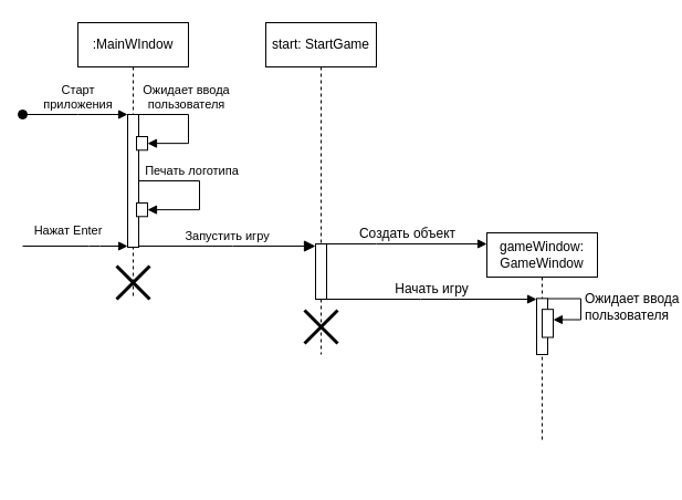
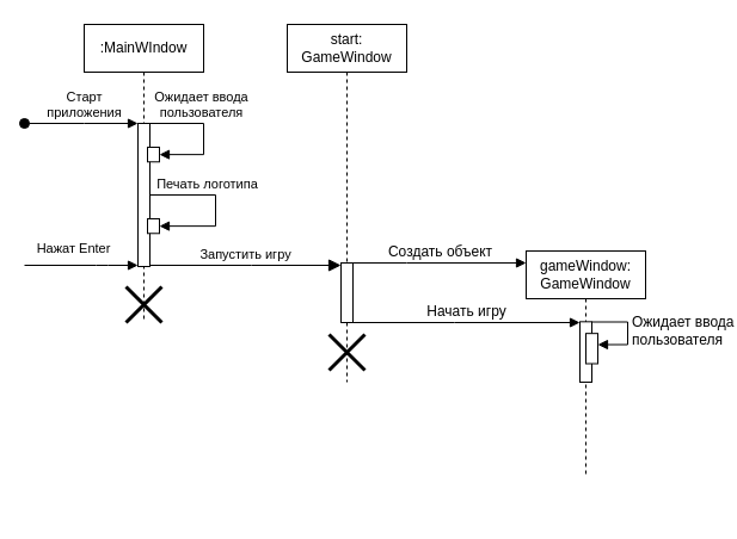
  <mxCell id="0" />
  <mxCell id="1" parent="0" />
  <mxCell id="2" value=":MainWIndow" style="shape=umlLifeline;perimeter=lifelinePerimeter;whiteSpace=wrap;html=1;container=0;dropTarget=0;collapsible=0;recursiveResize=1;outlineConnect=0;portConstraint=eastwest;newEdgeStyle={&quot;edgeStyle&quot;:&quot;elbowEdgeStyle&quot;,&quot;elbow&quot;:&quot;vertical&quot;,&quot;curved&quot;:0,&quot;rounded&quot;:0};portConstraintRotation=0;noLabel=0;connectable=1;allowArrows=1;snapToPoint=0;fixDash=0;expand=1;editable=1;movable=1;resizable=1;rotatable=1;deletable=1;locked=0;comic=0;enumerate=0;treeMoving=0;treeFolding=0;resizeHeight=0;resizeWidth=0;autosize=0;movableLabel=0;backgroundOutline=0;metaEdit=0;rounded=0;glass=0;gradientColor=none;" parent="1" vertex="1"><mxGeometry x="70" y="20" width="100" height="250" as="geometry" /></mxCell>
  <mxCell id="3" value="" style="html=1;points=[];perimeter=orthogonalPerimeter;outlineConnect=0;targetShapes=umlLifeline;portConstraint=eastwest;newEdgeStyle={&quot;edgeStyle&quot;:&quot;elbowEdgeStyle&quot;,&quot;elbow&quot;:&quot;vertical&quot;,&quot;curved&quot;:0,&quot;rounded&quot;:0};" parent="2" vertex="1"><mxGeometry x="45" y="83" width="10" height="120" as="geometry" /></mxCell>
  <mxCell id="4" value="Старт &lt;br&gt;приложения" style="html=1;verticalAlign=bottom;startArrow=oval;endArrow=block;startSize=8;edgeStyle=elbowEdgeStyle;elbow=vertical;curved=0;rounded=0;" parent="2" target="3" edge="1"><mxGeometry x="0.054" relative="1" as="geometry"><mxPoint x="-50" y="83" as="sourcePoint" /><Array as="points"><mxPoint y="83" /><mxPoint y="82" /></Array><mxPoint as="offset" /></mxGeometry></mxCell>
  <mxCell id="5" value="Печать логотипа" style="html=1;verticalAlign=bottom;endArrow=block;edgeStyle=elbowEdgeStyle;elbow=vertical;curved=0;rounded=0;" parent="2" source="3" target="6" edge="1"><mxGeometry x="-0.256" relative="1" as="geometry"><mxPoint x="115" y="105.0" as="sourcePoint" /><Array as="points"><mxPoint x="110" y="74.333" /><mxPoint x="130" y="74.333" /><mxPoint x="130" y="105.0" /></Array><mxPoint x="60" y="74.333" as="targetPoint" /><mxPoint as="offset" /></mxGeometry></mxCell>
  <mxCell id="6" value="" style="html=1;points=[];perimeter=orthogonalPerimeter;outlineConnect=0;targetShapes=umlLifeline;portConstraint=eastwest;newEdgeStyle={&quot;edgeStyle&quot;:&quot;elbowEdgeStyle&quot;,&quot;elbow&quot;:&quot;vertical&quot;,&quot;curved&quot;:0,&quot;rounded&quot;:0};" parent="2" vertex="1"><mxGeometry x="53" y="163" width="10" height="12.267" as="geometry" /></mxCell>
  <mxCell id="7" value="Ожидает ввода &lt;br&gt;пользователя" style="html=1;verticalAlign=bottom;endArrow=block;edgeStyle=elbowEdgeStyle;elbow=vertical;curved=0;rounded=0;" edge="1" parent="2" target="8" source="3"><mxGeometry x="-0.197" relative="1" as="geometry"><mxPoint x="55" y="105.0" as="sourcePoint" /><Array as="points"><mxPoint x="100" y="83" /><mxPoint x="110" y="105.0" /><mxPoint x="130" y="105.0" /><mxPoint x="130" y="135.667" /></Array><mxPoint x="140" y="112.667" as="targetPoint" /><mxPoint as="offset" /></mxGeometry></mxCell>
  <mxCell id="8" value="" style="html=1;points=[];perimeter=orthogonalPerimeter;outlineConnect=0;targetShapes=umlLifeline;portConstraint=eastwest;newEdgeStyle={&quot;edgeStyle&quot;:&quot;elbowEdgeStyle&quot;,&quot;elbow&quot;:&quot;vertical&quot;,&quot;curved&quot;:0,&quot;rounded&quot;:0};" vertex="1" parent="2"><mxGeometry x="53" y="102.997" width="10" height="12.267" as="geometry" /></mxCell>
  <mxCell id="9" value="" style="shape=umlDestroy;whiteSpace=wrap;html=1;strokeWidth=3;targetShapes=umlLifeline;comic=0;strokeColor=default;fontFamily=Helvetica;fontSize=12;fontColor=default;fillColor=default;" vertex="1" parent="2"><mxGeometry x="35" y="220" width="30" height="30" as="geometry" /></mxCell>
- <mxCell id="10" value="start: StartGame" style="shape=umlLifeline;perimeter=lifelinePerimeter;whiteSpace=wrap;html=1;container=0;dropTarget=0;collapsible=0;recursiveResize=0;outlineConnect=0;portConstraint=eastwest;newEdgeStyle={&quot;edgeStyle&quot;:&quot;elbowEdgeStyle&quot;,&quot;elbow&quot;:&quot;vertical&quot;,&quot;curved&quot;:0,&quot;rounded&quot;:0};" parent="1" vertex="1"><mxGeometry x="240" y="20" width="100" height="300" as="geometry" /></mxCell>
+ <mxCell id="10" value="start: GameWindow" style="shape=umlLifeline;perimeter=lifelinePerimeter;whiteSpace=wrap;html=1;container=0;dropTarget=0;collapsible=0;recursiveResize=0;outlineConnect=0;portConstraint=eastwest;newEdgeStyle={&quot;edgeStyle&quot;:&quot;elbowEdgeStyle&quot;,&quot;elbow&quot;:&quot;vertical&quot;,&quot;curved&quot;:0,&quot;rounded&quot;:0};" parent="1" vertex="1"><mxGeometry x="240" y="20" width="100" height="300" as="geometry" /></mxCell>
  <mxCell id="11" value="" style="html=1;points=[];perimeter=orthogonalPerimeter;outlineConnect=0;targetShapes=umlLifeline;portConstraint=eastwest;newEdgeStyle={&quot;edgeStyle&quot;:&quot;elbowEdgeStyle&quot;,&quot;elbow&quot;:&quot;vertical&quot;,&quot;curved&quot;:0,&quot;rounded&quot;:0};" parent="10" vertex="1"><mxGeometry x="45" y="200" width="10" height="50" as="geometry" /></mxCell>
  <mxCell id="12" value="" style="shape=umlDestroy;whiteSpace=wrap;html=1;strokeWidth=3;targetShapes=umlLifeline;comic=0;strokeColor=default;fontFamily=Helvetica;fontSize=12;fontColor=default;fillColor=default;" vertex="1" parent="10"><mxGeometry x="35" y="260" width="30" height="30" as="geometry" /></mxCell>
  <mxCell id="13" value="Запустить игру" style="html=1;verticalAlign=bottom;endArrow=block;endSize=8;edgeStyle=elbowEdgeStyle;elbow=vertical;curved=0;rounded=0;endFill=1;" parent="1" edge="1"><mxGeometry relative="1" as="geometry"><mxPoint x="285" y="222" as="targetPoint" /><Array as="points"><mxPoint x="210" y="222" /><mxPoint x="200" y="232" /></Array><mxPoint x="125" y="222" as="sourcePoint" /></mxGeometry></mxCell>
  <mxCell id="14" value="" style="endArrow=block;html=1;rounded=0;endFill=1;" edge="1" parent="1"><mxGeometry width="50" height="50" relative="1" as="geometry"><mxPoint y="222" as="sourcePoint" x="20" /><mxPoint x="115" y="222" as="targetPoint" /><Array as="points"><mxPoint x="80" y="222" /><mxPoint x="90" y="222" /></Array></mxGeometry></mxCell>
  <mxCell id="15" value="Нажат Enter" style="edgeLabel;html=1;align=center;verticalAlign=middle;resizable=0;points=[];" vertex="1" connectable="0" parent="14"><mxGeometry x="0.288" y="1" relative="1" as="geometry"><mxPoint x="-21" y="-14" as="offset" /></mxGeometry></mxCell>
  <mxCell id="16" value="" style="group" vertex="1" connectable="0" parent="1"><mxGeometry x="420" y="210" width="120" height="220" as="geometry" /></mxCell>
  <mxCell id="17" value="Создать объект" style="html=1;verticalAlign=bottom;endArrow=block;edgeStyle=elbowEdgeStyle;elbow=vertical;curved=0;rounded=0;fontFamily=Helvetica;fontSize=12;fontColor=default;" edge="1" parent="16" source="11"><mxGeometry width="80" relative="1" as="geometry"><mxPoint x="-90" y="19" as="sourcePoint" /><mxPoint x="20" y="10" as="targetPoint" /><Array as="points"><mxPoint x="-80" y="10" /><mxPoint y="19" /></Array></mxGeometry></mxCell>
  <mxCell id="18" value="gameWindow: GameWindow" style="shape=umlLifeline;perimeter=lifelinePerimeter;whiteSpace=wrap;html=1;container=1;dropTarget=0;collapsible=0;recursiveResize=0;outlineConnect=0;portConstraint=eastwest;newEdgeStyle={&quot;edgeStyle&quot;:&quot;elbowEdgeStyle&quot;,&quot;elbow&quot;:&quot;vertical&quot;,&quot;curved&quot;:0,&quot;rounded&quot;:0};comic=0;strokeColor=default;fontFamily=Helvetica;fontSize=12;fontColor=default;fillColor=default;" vertex="1" parent="16"><mxGeometry x="20" width="100" height="190" as="geometry" /></mxCell>
  <mxCell id="19" value="" style="html=1;points=[];perimeter=orthogonalPerimeter;outlineConnect=0;targetShapes=umlLifeline;portConstraint=eastwest;newEdgeStyle={&quot;edgeStyle&quot;:&quot;elbowEdgeStyle&quot;,&quot;elbow&quot;:&quot;vertical&quot;,&quot;curved&quot;:0,&quot;rounded&quot;:0};comic=0;strokeColor=default;fontFamily=Helvetica;fontSize=12;fontColor=default;fillColor=default;" vertex="1" parent="18"><mxGeometry x="45" y="59.333" width="10" height="50.667" as="geometry" /></mxCell>
  <mxCell id="20" value="" style="html=1;points=[];perimeter=orthogonalPerimeter;outlineConnect=0;targetShapes=umlLifeline;portConstraint=eastwest;newEdgeStyle={&quot;edgeStyle&quot;:&quot;elbowEdgeStyle&quot;,&quot;elbow&quot;:&quot;vertical&quot;,&quot;curved&quot;:0,&quot;rounded&quot;:0};comic=0;strokeColor=default;fontFamily=Helvetica;fontSize=12;fontColor=default;fillColor=default;" vertex="1" parent="18"><mxGeometry x="50" y="69.167" width="10" height="25.333" as="geometry" /></mxCell>
  <mxCell id="21" value="Ожидает ввода &lt;br&gt;пользователя" style="html=1;align=left;spacingLeft=2;endArrow=block;rounded=0;edgeStyle=orthogonalEdgeStyle;curved=0;rounded=0;fontFamily=Helvetica;fontSize=12;fontColor=default;" edge="1" parent="18"><mxGeometry relative="1" as="geometry"><mxPoint x="55" y="59.5" as="sourcePoint" /><Array as="points"><mxPoint x="85" y="78.5" /></Array><mxPoint x="60" y="78.538" as="targetPoint" /></mxGeometry></mxCell>
  <mxCell id="22" value="Начать игру" style="html=1;verticalAlign=bottom;endArrow=block;edgeStyle=elbowEdgeStyle;elbow=vertical;curved=0;rounded=0;fontFamily=Helvetica;fontSize=12;fontColor=default;" edge="1" parent="1" source="11" target="19"><mxGeometry width="80" relative="1" as="geometry"><mxPoint x="330" y="260" as="sourcePoint" /><mxPoint x="410" y="260" as="targetPoint" /><Array as="points"><mxPoint x="380" y="270" /></Array></mxGeometry></mxCell>
